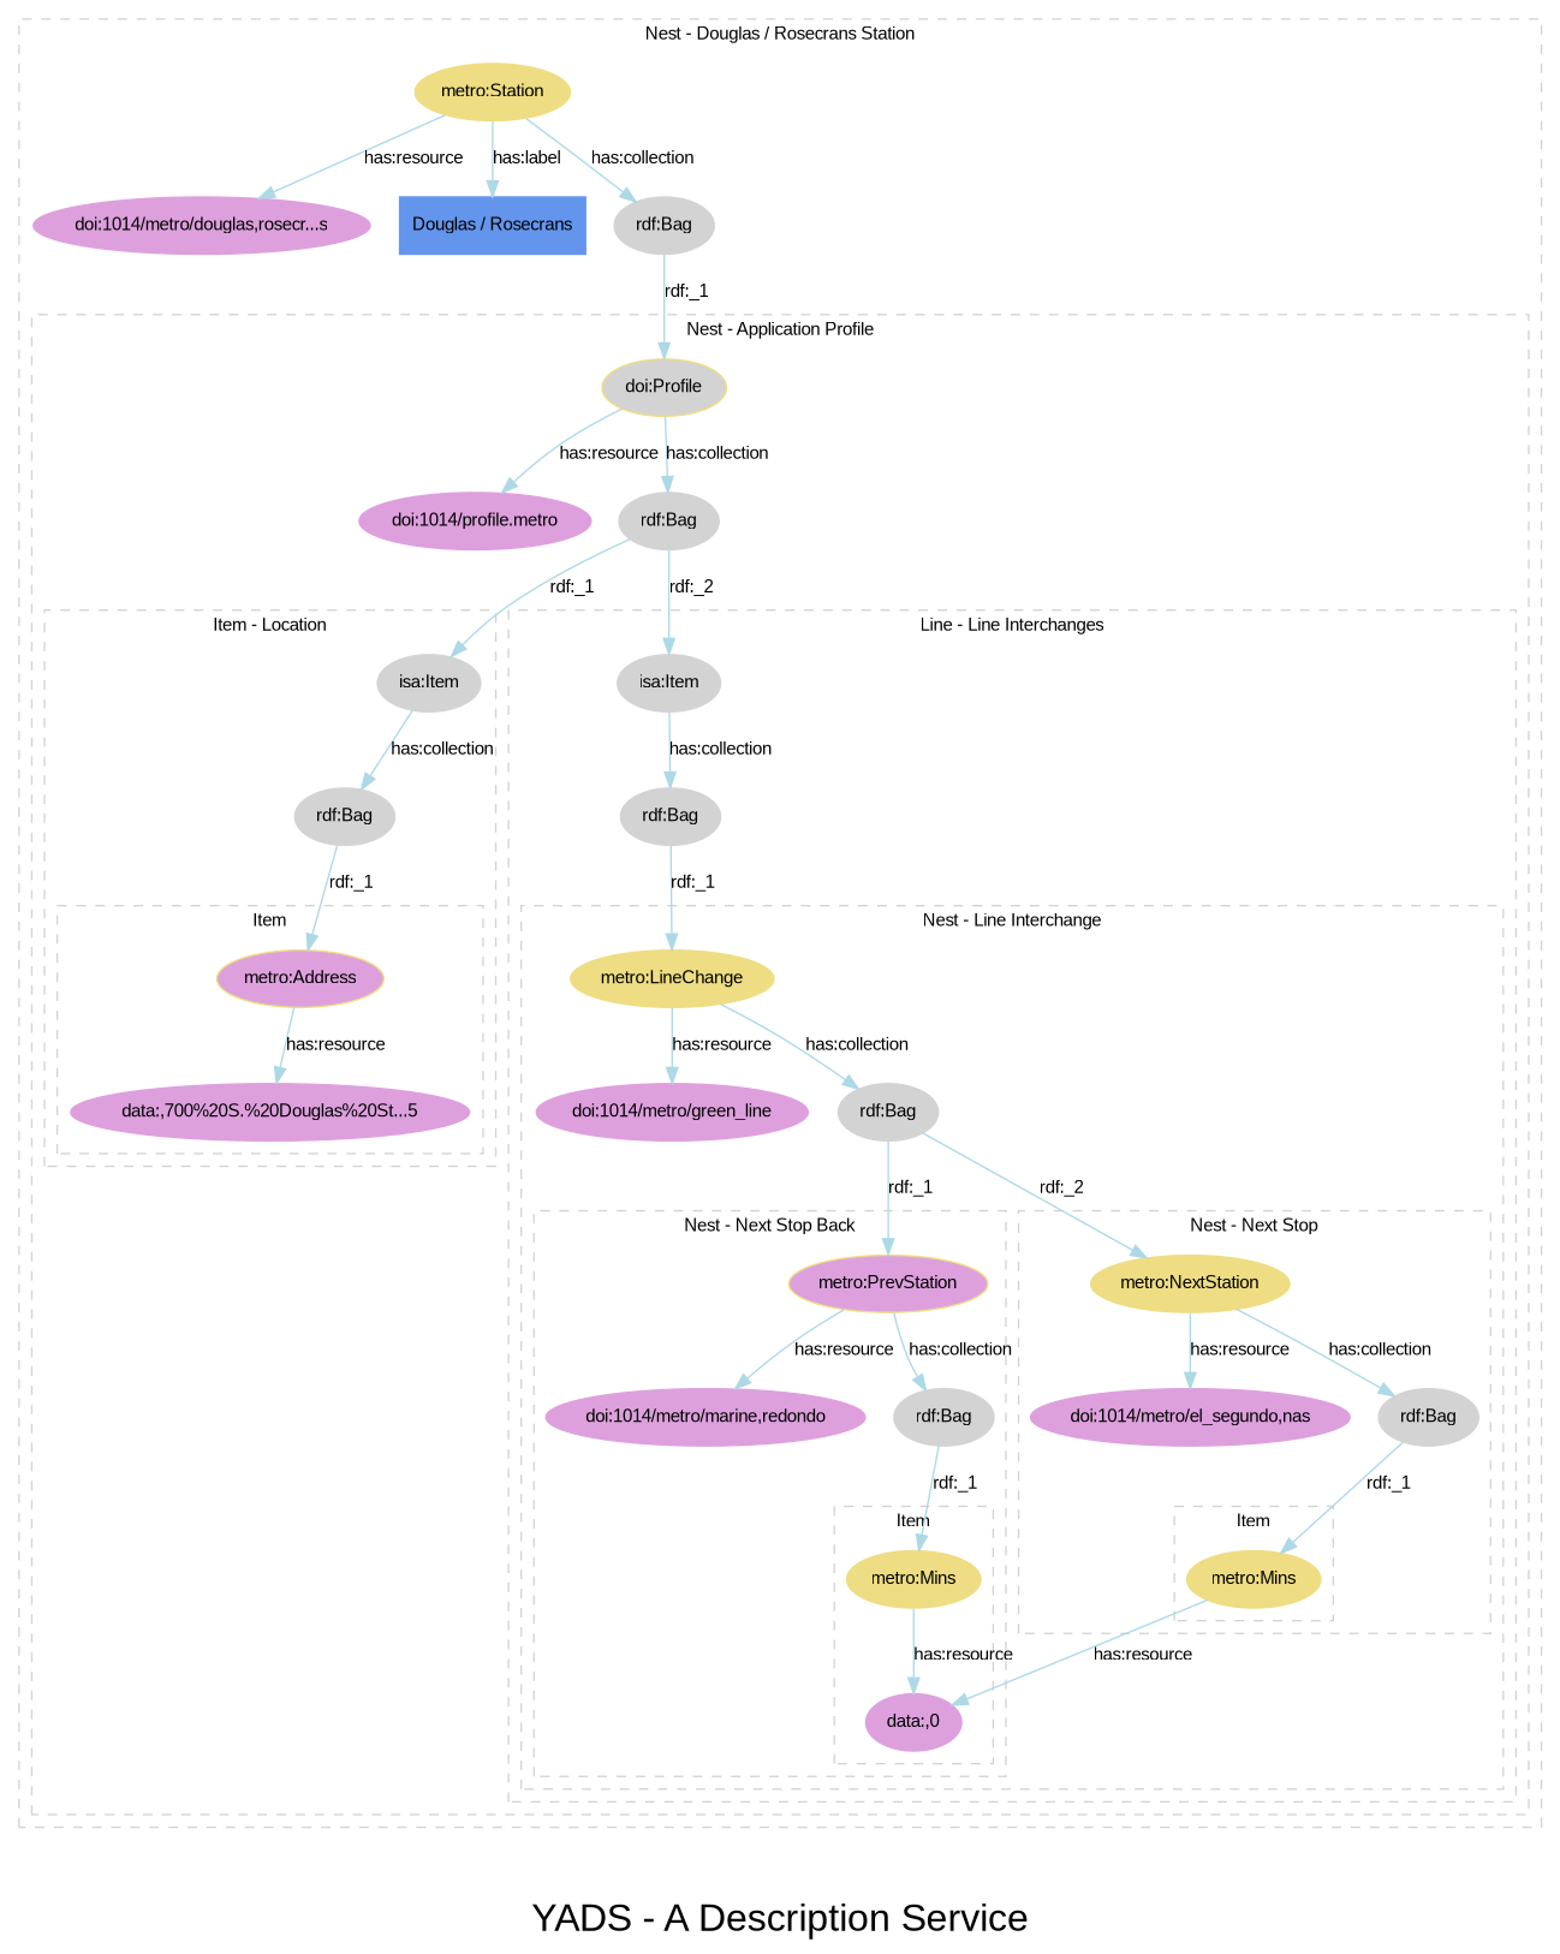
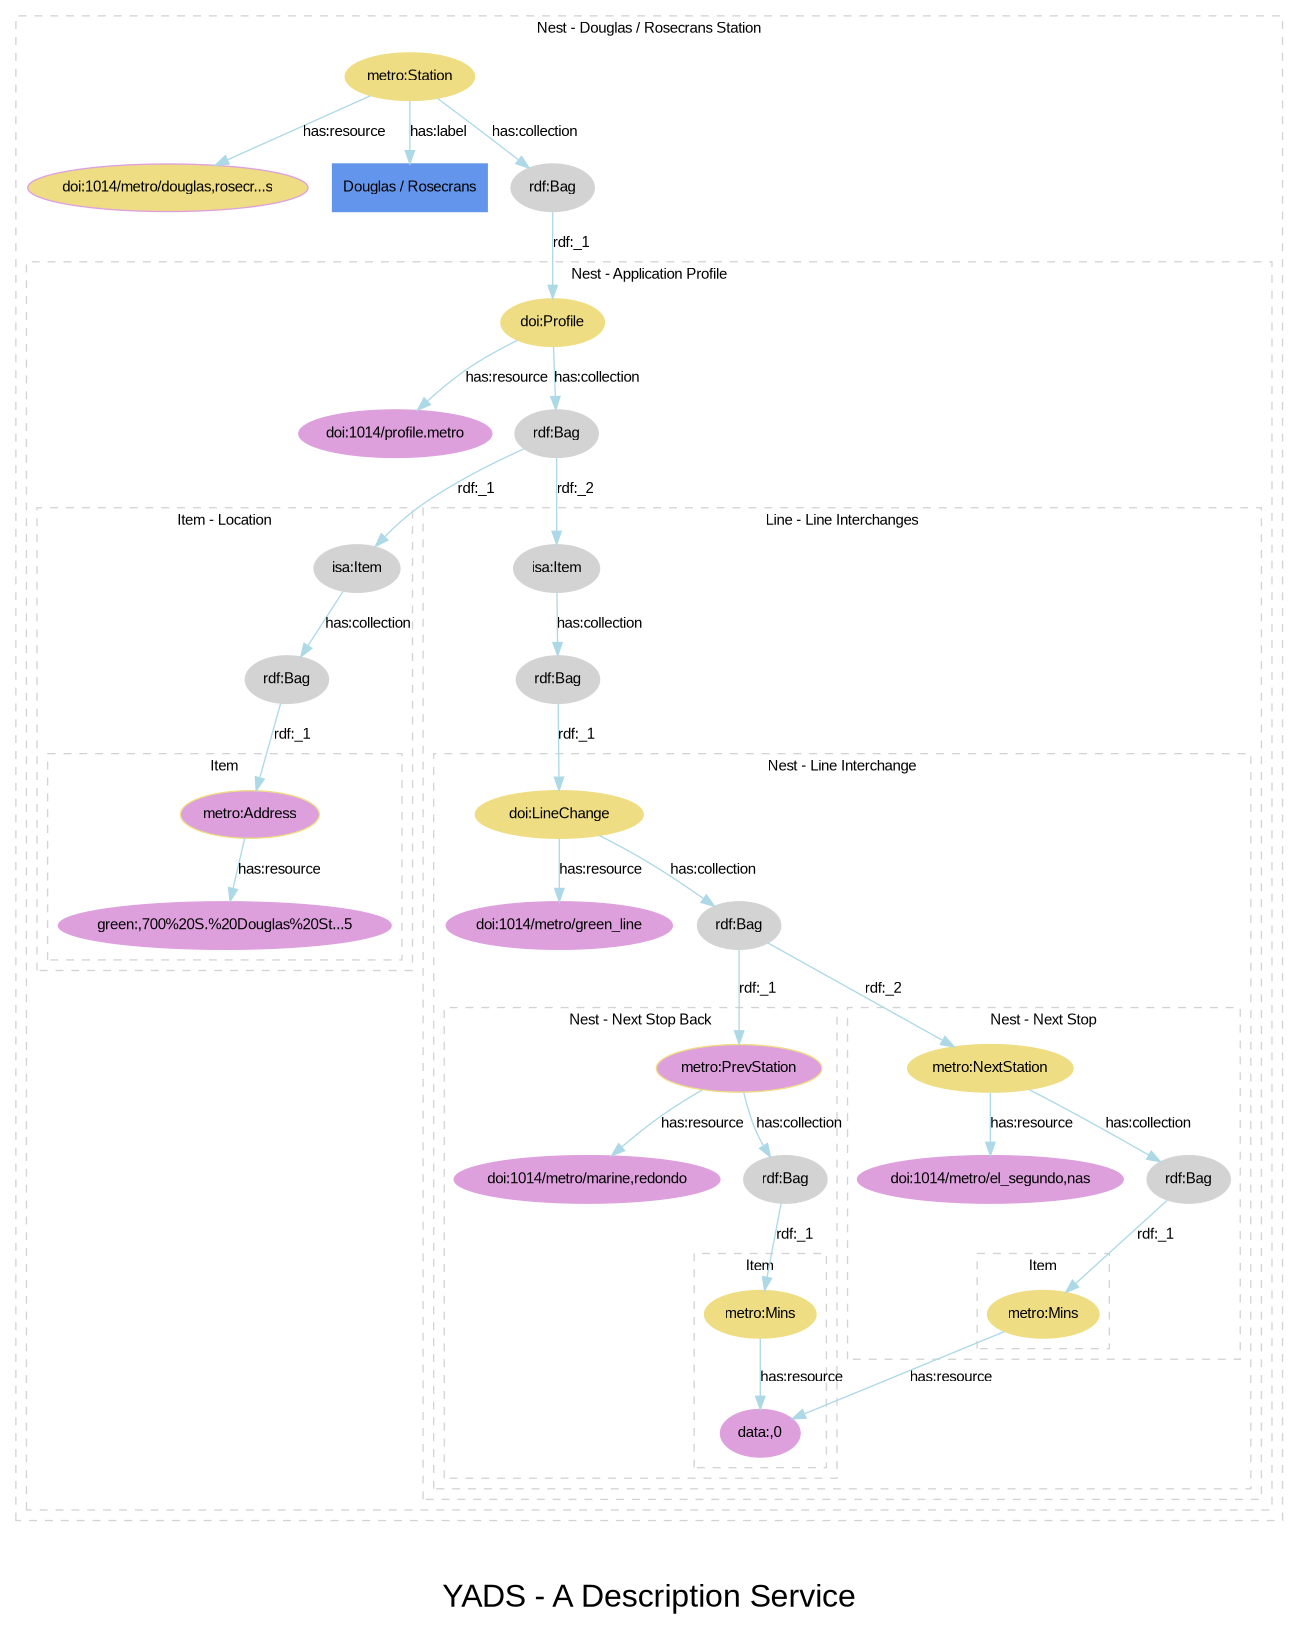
  digraph {
    fontname=arial
    fontsize=24
    label="YADS - A Description Service"
    rankdir=TB
    node [color=lightgrey fontcolor=black fontname=arial fontsize=11 style=filled]
    edge [color=lightblue fontcolor=black fontname=arial fontsize=11 style=filled]
    n1 [color=lightgoldenrod fillcolor=plum label="metro:Address"]
-   "data:,700%20S.%20Douglas%20St...5" [color=plum]
+   "data:,700%20S.%20Douglas%20St...5" [color=plum label="green:,700%20S.%20Douglas%20St...5"]
    n3 [label="isa:Item"]
    n4 [label="rdf:Bag"]
    n5 [color=lightgoldenrod label="metro:Mins"]
    "data:,0" [color=plum]
    n7 [color=lightgoldenrod fillcolor=plum label="metro:PrevStation"]
    "doi:1014/metro/marine,redondo" [color=plum]
    n9 [label="rdf:Bag"]
    n10 [color=lightgoldenrod label="metro:Mins"]
    n11 [color=lightgoldenrod label="metro:NextStation"]
    "doi:1014/metro/el_segundo,nas" [color=plum]
    n13 [label="rdf:Bag"]
-   n14 [color=lightgoldenrod label="metro:LineChange"]
+   n14 [color=lightgoldenrod label="doi:LineChange"]
    "doi:1014/metro/green_line" [color=plum]
    n16 [label="rdf:Bag"]
    n17 [label="isa:Item"]
    n18 [label="rdf:Bag"]
-   n19 [color=lightgoldenrod label="doi:Profile" fillcolor=lightgrey]
+   n19 [color=lightgoldenrod label="doi:Profile"]
    "doi:1014/profile.metro" [color=plum]
    n21 [label="rdf:Bag"]
    n22 [color=lightgoldenrod label="metro:Station"]
-   "doi:1014/metro/douglas,rosecr...s" [color=plum]
+   "doi:1014/metro/douglas,rosecr...s" [color=plum fillcolor=lightgoldenrod]
    n24 [color=cornflowerblue label="Douglas / Rosecrans" shape=box]
    n25 [label="rdf:Bag"]
    subgraph cluster_1 {
      color=lightgrey
      fontcolor=black
      fontsize=11
      label="Nest - Douglas / Rosecrans Station"
      style=dashed
      n22
      "doi:1014/metro/douglas,rosecr...s"
      n24
      n25
      subgraph cluster_2 {
        color=lightgrey
        fontcolor=black
        fontsize=11
        label="Nest - Application Profile"
        style=dashed
        n19
        "doi:1014/profile.metro"
        n21
        subgraph cluster_3 {
          color=lightgrey
          fontcolor=black
          fontsize=11
          label="Item - Location"
          style=dashed
          n3
          n4
          subgraph cluster_4 {
            color=lightgrey
            fontcolor=black
            fontsize=11
            label=Item
            style=dashed
            n1
            "data:,700%20S.%20Douglas%20St...5"
          }
        }
        subgraph cluster_5 {
          color=lightgrey
          fontcolor=black
          fontsize=11
          label="Line - Line Interchanges"
          style=dashed
          n17
          n18
          subgraph cluster_6 {
            color=lightgrey
            fontcolor=black
            fontsize=11
            label="Nest - Line Interchange"
            style=dashed
            n14
            "doi:1014/metro/green_line"
            n16
            subgraph cluster_7 {
              color=lightgrey
              fontcolor=black
              fontsize=11
              label="Nest - Next Stop Back"
              style=dashed
              n7
              "doi:1014/metro/marine,redondo"
              n9
              subgraph cluster_8 {
                color=lightgrey
                fontcolor=black
                fontsize=11
                label=Item
                style=dashed
                n5
                "data:,0"
              }
            }
            subgraph cluster_9 {
              color=lightgrey
              fontcolor=black
              fontsize=11
              label="Nest - Next Stop"
              style=dashed
              n11
              "doi:1014/metro/el_segundo,nas"
              n13
              subgraph cluster_10 {
                color=lightgrey
                fontcolor=black
                fontsize=11
                label=Item
                style=dashed
                n10
              }
            }
          }
        }
      }
    }
    n1 -> "data:,700%20S.%20Douglas%20St...5" [label="has:resource"]
    n3 -> n4 [label="has:collection"]
    n4 -> n1 [label="rdf:_1"]
    n5 -> "data:,0" [label="has:resource"]
    n7 -> "doi:1014/metro/marine,redondo" [label="has:resource"]
    n7 -> n9 [label="has:collection"]
    n9 -> n5 [label="rdf:_1"]
    n10 -> "data:,0" [label="has:resource"]
    n11 -> "doi:1014/metro/el_segundo,nas" [label="has:resource"]
    n11 -> n13 [label="has:collection"]
    n13 -> n10 [label="rdf:_1"]
    n14 -> "doi:1014/metro/green_line" [label="has:resource"]
    n14 -> n16 [label="has:collection"]
    n16 -> n7 [label="rdf:_1"]
    n16 -> n11 [label="rdf:_2"]
    n17 -> n18 [label="has:collection"]
    n18 -> n14 [label="rdf:_1"]
    n19 -> "doi:1014/profile.metro" [label="has:resource"]
    n19 -> n21 [label="has:collection"]
    n21 -> n3 [label="rdf:_1"]
    n21 -> n17 [label="rdf:_2"]
    n22 -> "doi:1014/metro/douglas,rosecr...s" [label="has:resource"]
    n22 -> n24 [label="has:label"]
    n22 -> n25 [label="has:collection"]
    n25 -> n19 [label="rdf:_1"]
  }
